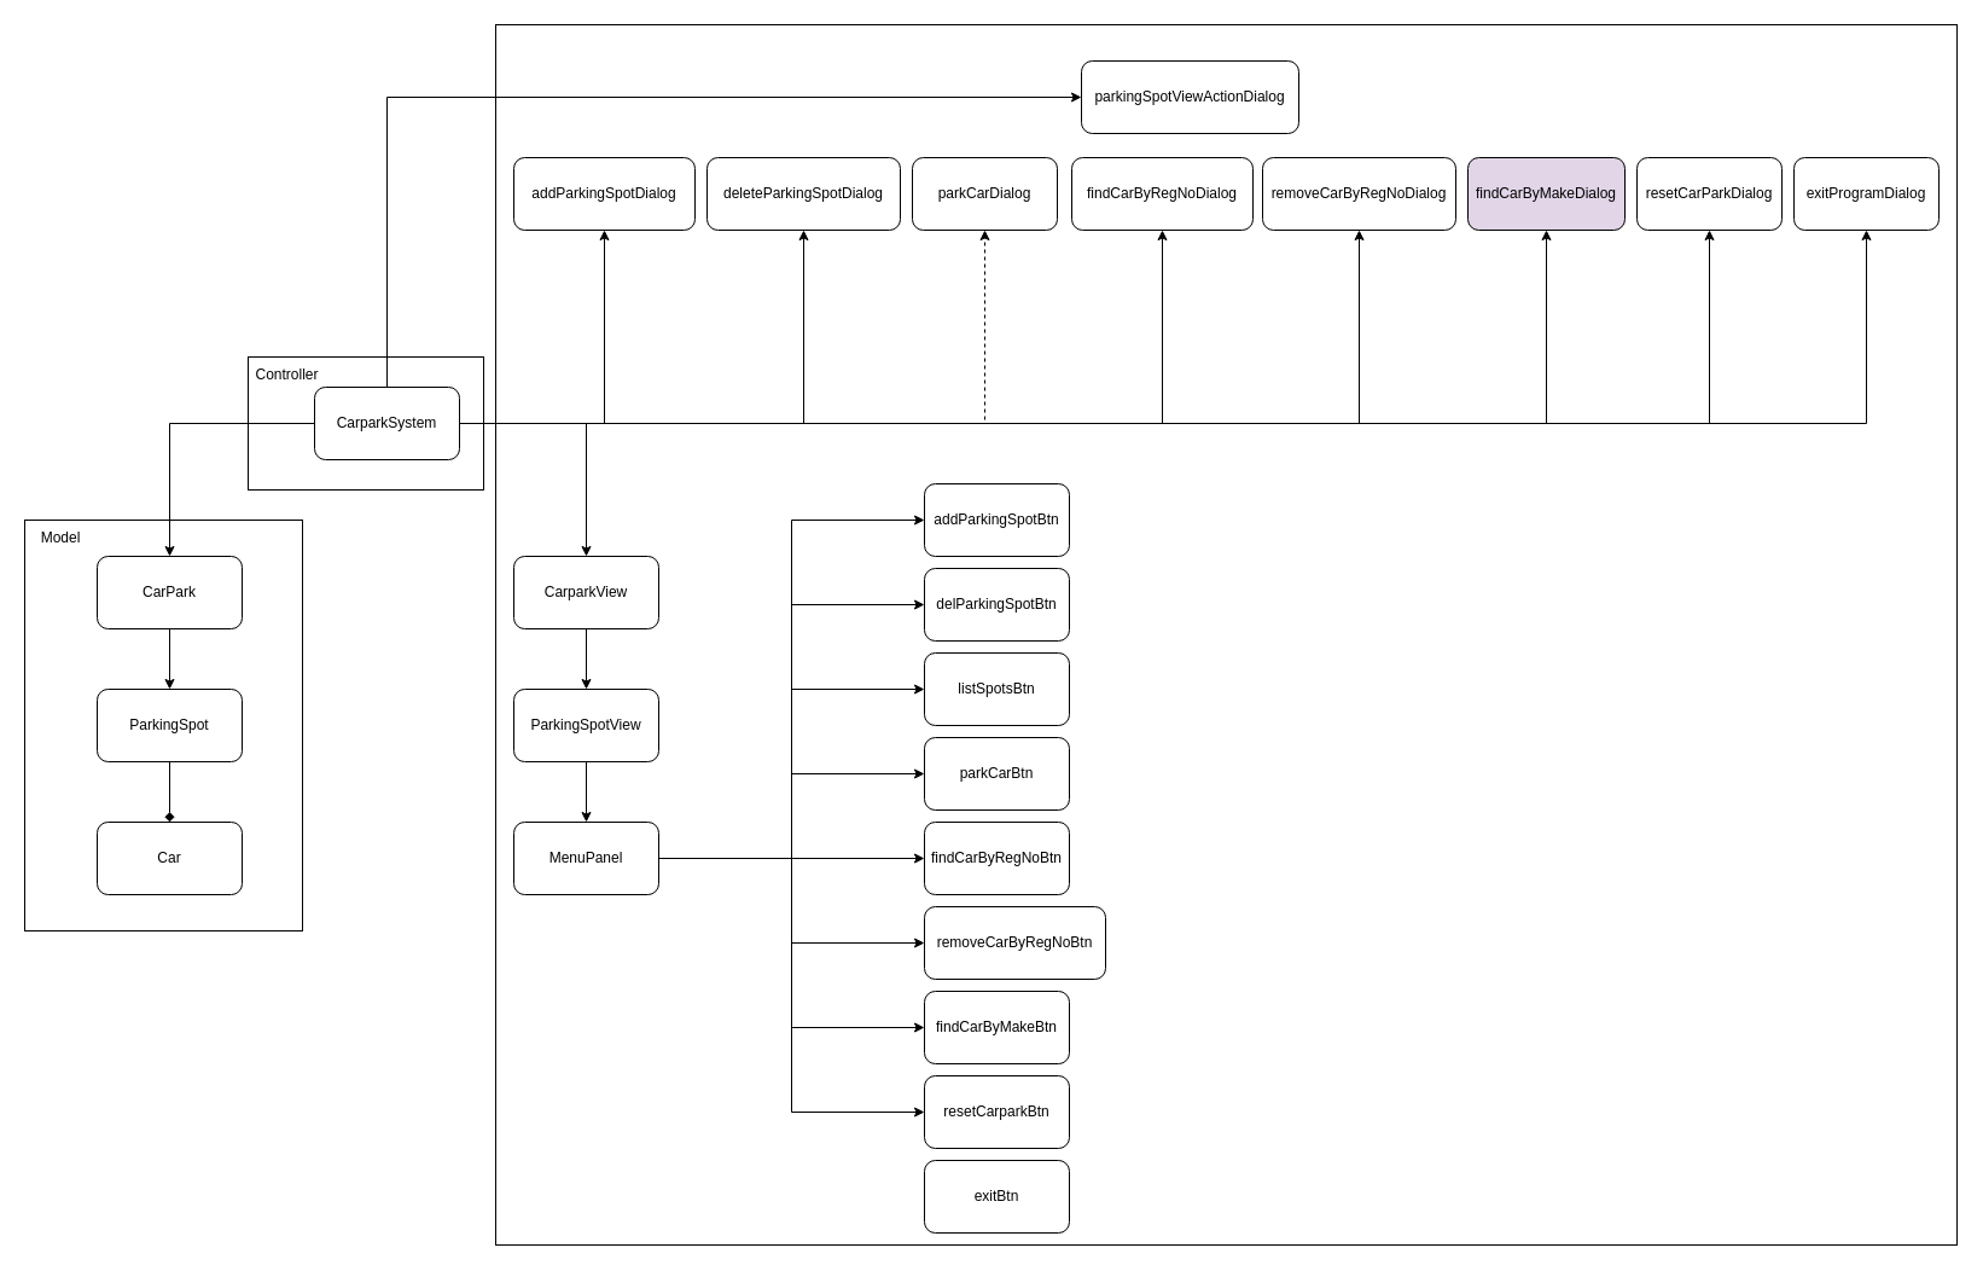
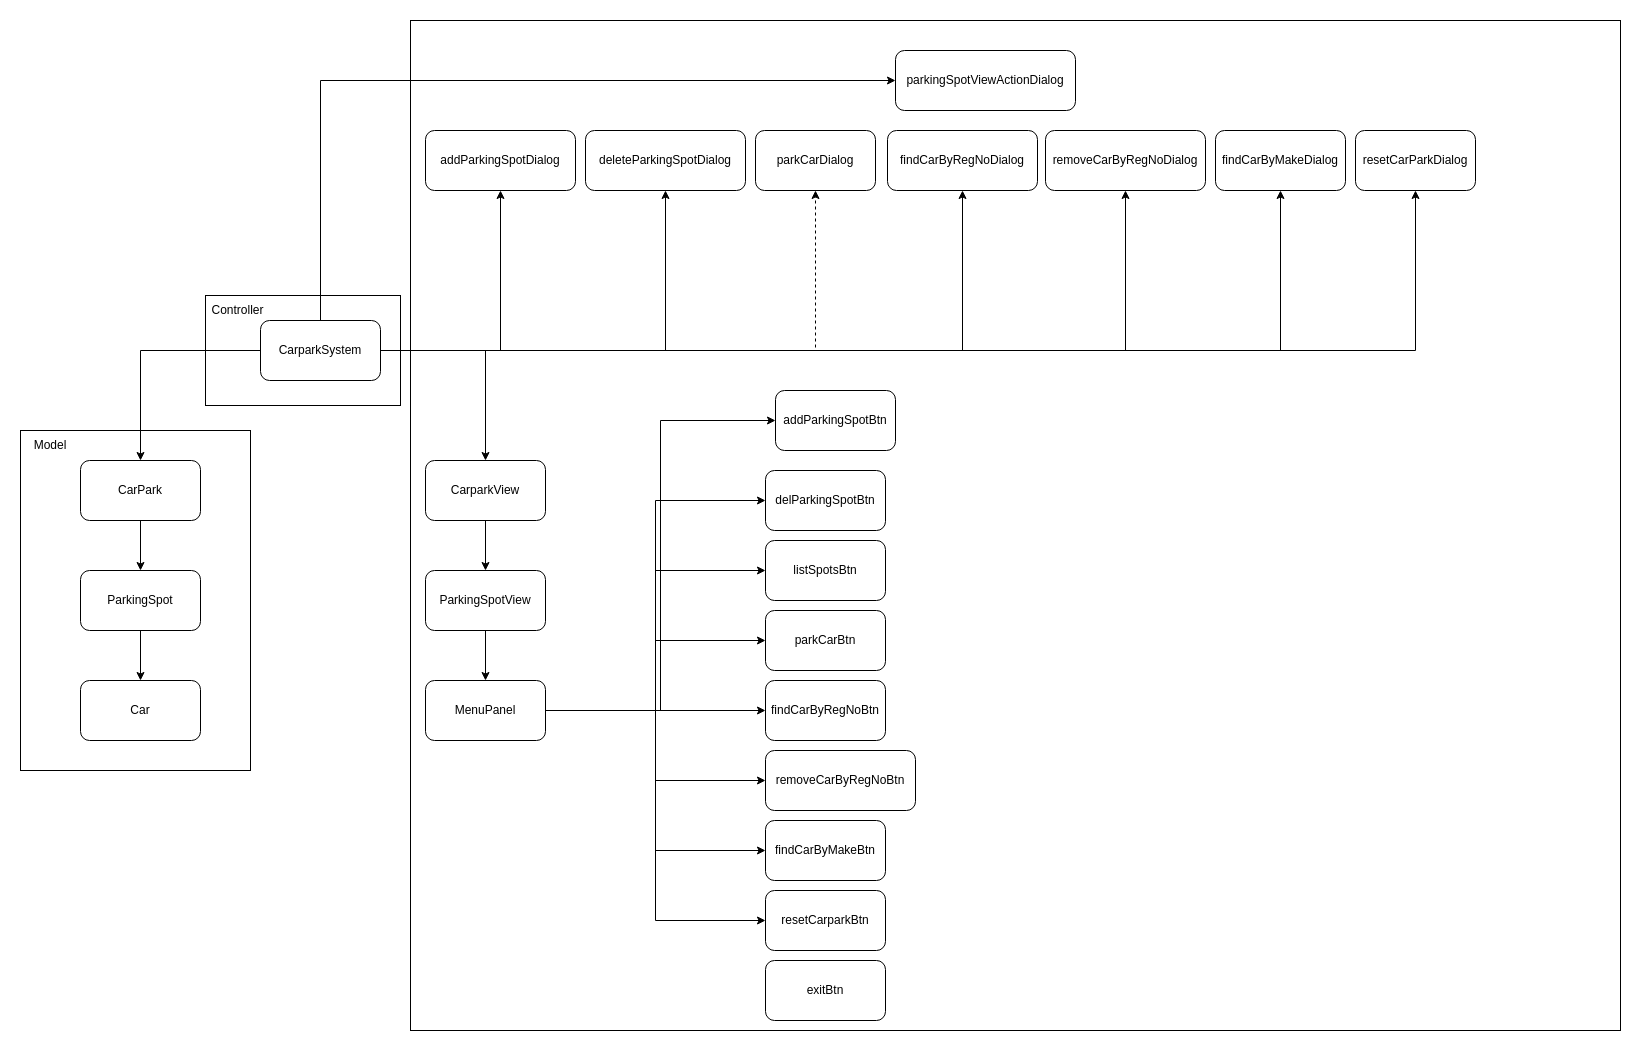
  <mxCell id="0" />
  <mxCell id="1" parent="0" />
  <mxCell id="2" value="" style="rounded=0;whiteSpace=wrap;html=1;" vertex="1" parent="1"><mxGeometry x="410" y="20" width="1210" height="1010" as="geometry" /></mxCell>
  <mxCell id="3" value="" style="rounded=0;whiteSpace=wrap;html=1;" vertex="1" parent="1"><mxGeometry x="205" y="295" width="195" height="110" as="geometry" /></mxCell>
  <mxCell id="4" value="" style="rounded=0;whiteSpace=wrap;html=1;" vertex="1" parent="1"><mxGeometry x="20" y="430" width="230" height="340" as="geometry" /></mxCell>
  <mxCell id="5" style="edgeStyle=orthogonalEdgeStyle;rounded=0;orthogonalLoop=1;jettySize=auto;html=1;entryX=0.5;entryY=0;entryDx=0;entryDy=0;" edge="1" parent="1" source="16" target="18"><mxGeometry relative="1" as="geometry" /></mxCell>
  <mxCell id="6" style="edgeStyle=orthogonalEdgeStyle;rounded=0;orthogonalLoop=1;jettySize=auto;html=1;entryX=0.5;entryY=0;entryDx=0;entryDy=0;" edge="1" parent="1" source="16" target="23"><mxGeometry relative="1" as="geometry" /></mxCell>
  <mxCell id="7" style="edgeStyle=orthogonalEdgeStyle;rounded=0;orthogonalLoop=1;jettySize=auto;html=1;entryX=0.5;entryY=1;entryDx=0;entryDy=0;" edge="1" parent="1" source="16" target="35"><mxGeometry relative="1" as="geometry" /></mxCell>
  <mxCell id="8" style="edgeStyle=orthogonalEdgeStyle;rounded=0;orthogonalLoop=1;jettySize=auto;html=1;entryX=0.5;entryY=1;entryDx=0;entryDy=0;" edge="1" parent="1" source="16" target="36"><mxGeometry relative="1" as="geometry"><Array as="points"><mxPoint x="665" y="350" /></Array></mxGeometry></mxCell>
  <mxCell id="9" style="edgeStyle=orthogonalEdgeStyle;rounded=0;orthogonalLoop=1;jettySize=auto;html=1;entryX=0.5;entryY=1;entryDx=0;entryDy=0;dashed=1;" edge="1" parent="1" source="16" target="37"><mxGeometry relative="1" as="geometry" /></mxCell>
  <mxCell id="10" style="edgeStyle=orthogonalEdgeStyle;rounded=0;orthogonalLoop=1;jettySize=auto;html=1;entryX=0.5;entryY=1;entryDx=0;entryDy=0;" edge="1" parent="1" source="16" target="38"><mxGeometry relative="1" as="geometry" /></mxCell>
  <mxCell id="11" style="edgeStyle=orthogonalEdgeStyle;rounded=0;orthogonalLoop=1;jettySize=auto;html=1;entryX=0.5;entryY=1;entryDx=0;entryDy=0;" edge="1" parent="1" source="16" target="39"><mxGeometry relative="1" as="geometry" /></mxCell>
  <mxCell id="12" style="edgeStyle=orthogonalEdgeStyle;rounded=0;orthogonalLoop=1;jettySize=auto;html=1;entryX=0.5;entryY=1;entryDx=0;entryDy=0;" edge="1" parent="1" source="16" target="40"><mxGeometry relative="1" as="geometry" /></mxCell>
  <mxCell id="13" style="edgeStyle=orthogonalEdgeStyle;rounded=0;orthogonalLoop=1;jettySize=auto;html=1;entryX=0.5;entryY=1;entryDx=0;entryDy=0;" edge="1" parent="1" source="16" target="41"><mxGeometry relative="1" as="geometry" /></mxCell>
- <mxCell id="14" style="edgeStyle=orthogonalEdgeStyle;rounded=0;orthogonalLoop=1;jettySize=auto;html=1;entryX=0.5;entryY=1;entryDx=0;entryDy=0;" edge="1" parent="1" source="16" target="42"><mxGeometry relative="1" as="geometry" /></mxCell>
  <mxCell id="15" style="edgeStyle=orthogonalEdgeStyle;rounded=0;orthogonalLoop=1;jettySize=auto;html=1;entryX=0;entryY=0.5;entryDx=0;entryDy=0;" edge="1" parent="1" source="16" target="43"><mxGeometry relative="1" as="geometry"><Array as="points"><mxPoint x="320" y="80" /></Array></mxGeometry></mxCell>
  <mxCell id="16" value="CarparkSystem" style="rounded=1;whiteSpace=wrap;html=1;" vertex="1" parent="1"><mxGeometry x="260" y="320" width="120" height="60" as="geometry" /></mxCell>
  <mxCell id="17" style="edgeStyle=orthogonalEdgeStyle;rounded=0;orthogonalLoop=1;jettySize=auto;html=1;entryX=0.5;entryY=0;entryDx=0;entryDy=0;" edge="1" parent="1" source="18" target="20"><mxGeometry relative="1" as="geometry" /></mxCell>
  <mxCell id="18" value="CarPark" style="rounded=1;whiteSpace=wrap;html=1;" vertex="1" parent="1"><mxGeometry x="80" y="460" width="120" height="60" as="geometry" /></mxCell>
- <mxCell id="19" style="edgeStyle=orthogonalEdgeStyle;rounded=0;orthogonalLoop=1;jettySize=auto;html=1;entryX=0.5;entryY=0;entryDx=0;entryDy=0;endArrow=diamond;" edge="1" parent="1" source="20" target="21"><mxGeometry relative="1" as="geometry" /></mxCell>
+ <mxCell id="19" style="edgeStyle=orthogonalEdgeStyle;rounded=0;orthogonalLoop=1;jettySize=auto;html=1;entryX=0.5;entryY=0;entryDx=0;entryDy=0;" edge="1" parent="1" source="20" target="21"><mxGeometry relative="1" as="geometry" /></mxCell>
  <mxCell id="20" value="ParkingSpot" style="rounded=1;whiteSpace=wrap;html=1;" vertex="1" parent="1"><mxGeometry x="80" y="570" width="120" height="60" as="geometry" /></mxCell>
  <mxCell id="21" value="Car" style="rounded=1;whiteSpace=wrap;html=1;" vertex="1" parent="1"><mxGeometry x="80" y="680" width="120" height="60" as="geometry" /></mxCell>
  <mxCell id="22" style="edgeStyle=orthogonalEdgeStyle;rounded=0;orthogonalLoop=1;jettySize=auto;html=1;entryX=0.5;entryY=0;entryDx=0;entryDy=0;" edge="1" parent="1" source="23" target="25"><mxGeometry relative="1" as="geometry" /></mxCell>
  <mxCell id="23" value="CarparkView" style="rounded=1;whiteSpace=wrap;html=1;" vertex="1" parent="1"><mxGeometry x="425" y="460" width="120" height="60" as="geometry" /></mxCell>
  <mxCell id="24" style="edgeStyle=orthogonalEdgeStyle;rounded=0;orthogonalLoop=1;jettySize=auto;html=1;entryX=0.5;entryY=0;entryDx=0;entryDy=0;" edge="1" parent="1" source="25" target="34"><mxGeometry relative="1" as="geometry" /></mxCell>
  <mxCell id="25" value="ParkingSpotView" style="rounded=1;whiteSpace=wrap;html=1;" vertex="1" parent="1"><mxGeometry x="425" y="570" width="120" height="60" as="geometry" /></mxCell>
  <mxCell id="26" style="edgeStyle=orthogonalEdgeStyle;rounded=0;orthogonalLoop=1;jettySize=auto;html=1;entryX=0;entryY=0.5;entryDx=0;entryDy=0;" edge="1" parent="1" source="34" target="44"><mxGeometry relative="1" as="geometry" /></mxCell>
  <mxCell id="27" style="edgeStyle=orthogonalEdgeStyle;rounded=0;orthogonalLoop=1;jettySize=auto;html=1;entryX=0;entryY=0.5;entryDx=0;entryDy=0;" edge="1" parent="1" source="34" target="45"><mxGeometry relative="1" as="geometry" /></mxCell>
  <mxCell id="28" style="edgeStyle=orthogonalEdgeStyle;rounded=0;orthogonalLoop=1;jettySize=auto;html=1;entryX=0;entryY=0.5;entryDx=0;entryDy=0;" edge="1" parent="1" source="34" target="46"><mxGeometry relative="1" as="geometry" /></mxCell>
  <mxCell id="29" style="edgeStyle=orthogonalEdgeStyle;rounded=0;orthogonalLoop=1;jettySize=auto;html=1;entryX=0;entryY=0.5;entryDx=0;entryDy=0;" edge="1" parent="1" source="34" target="47"><mxGeometry relative="1" as="geometry" /></mxCell>
  <mxCell id="30" style="edgeStyle=orthogonalEdgeStyle;rounded=0;orthogonalLoop=1;jettySize=auto;html=1;entryX=0;entryY=0.5;entryDx=0;entryDy=0;" edge="1" parent="1" source="34" target="48"><mxGeometry relative="1" as="geometry" /></mxCell>
  <mxCell id="31" style="edgeStyle=orthogonalEdgeStyle;rounded=0;orthogonalLoop=1;jettySize=auto;html=1;entryX=0;entryY=0.5;entryDx=0;entryDy=0;" edge="1" parent="1" source="34" target="49"><mxGeometry relative="1" as="geometry" /></mxCell>
  <mxCell id="32" style="edgeStyle=orthogonalEdgeStyle;rounded=0;orthogonalLoop=1;jettySize=auto;html=1;entryX=0;entryY=0.5;entryDx=0;entryDy=0;" edge="1" parent="1" source="34" target="50"><mxGeometry relative="1" as="geometry" /></mxCell>
  <mxCell id="33" style="edgeStyle=orthogonalEdgeStyle;rounded=0;orthogonalLoop=1;jettySize=auto;html=1;entryX=0;entryY=0.5;entryDx=0;entryDy=0;" edge="1" parent="1" source="34" target="51"><mxGeometry relative="1" as="geometry" /></mxCell>
  <mxCell id="34" value="MenuPanel" style="rounded=1;whiteSpace=wrap;html=1;" vertex="1" parent="1"><mxGeometry x="425" y="680" width="120" height="60" as="geometry" /></mxCell>
  <mxCell id="35" value="addParkingSpotDialog" style="rounded=1;whiteSpace=wrap;html=1;" vertex="1" parent="1"><mxGeometry x="425" y="130" width="150" height="60" as="geometry" /></mxCell>
  <mxCell id="36" value="deleteParkingSpotDialog" style="rounded=1;whiteSpace=wrap;html=1;" vertex="1" parent="1"><mxGeometry x="585" y="130" width="160" height="60" as="geometry" /></mxCell>
  <mxCell id="37" value="parkCarDialog" style="rounded=1;whiteSpace=wrap;html=1;" vertex="1" parent="1"><mxGeometry x="755" y="130" width="120" height="60" as="geometry" /></mxCell>
  <mxCell id="38" value="findCarByRegNoDialog" style="rounded=1;whiteSpace=wrap;html=1;" vertex="1" parent="1"><mxGeometry x="887" y="130" width="150" height="60" as="geometry" /></mxCell>
  <mxCell id="39" value="removeCarByRegNoDialog" style="rounded=1;whiteSpace=wrap;html=1;" vertex="1" parent="1"><mxGeometry x="1045" y="130" width="160" height="60" as="geometry" /></mxCell>
- <mxCell id="40" value="findCarByMakeDialog" style="rounded=1;whiteSpace=wrap;html=1;fillColor=#e1d5e7;" vertex="1" parent="1"><mxGeometry x="1215" y="130" width="130" height="60" as="geometry" /></mxCell>
+ <mxCell id="40" value="findCarByMakeDialog" style="rounded=1;whiteSpace=wrap;html=1;" vertex="1" parent="1"><mxGeometry x="1215" y="130" width="130" height="60" as="geometry" /></mxCell>
  <mxCell id="41" value="resetCarParkDialog" style="rounded=1;whiteSpace=wrap;html=1;" vertex="1" parent="1"><mxGeometry x="1355" y="130" width="120" height="60" as="geometry" /></mxCell>
- <mxCell id="42" value="exitProgramDialog" style="rounded=1;whiteSpace=wrap;html=1;" vertex="1" parent="1"><mxGeometry x="1485" y="130" width="120" height="60" as="geometry" /></mxCell>
  <mxCell id="43" value="parkingSpotViewActionDialog" style="rounded=1;whiteSpace=wrap;html=1;" vertex="1" parent="1"><mxGeometry x="895" y="50" width="180" height="60" as="geometry" /></mxCell>
- <mxCell id="44" value="addParkingSpotBtn" style="rounded=1;whiteSpace=wrap;html=1;" vertex="1" parent="1"><mxGeometry x="765" y="400" width="120" height="60" as="geometry" /></mxCell>
+ <mxCell id="44" value="addParkingSpotBtn" style="rounded=1;whiteSpace=wrap;html=1;" vertex="1" parent="1"><mxGeometry x="775" y="390" width="120" height="60" as="geometry" /></mxCell>
  <mxCell id="45" value="delParkingSpotBtn" style="rounded=1;whiteSpace=wrap;html=1;" vertex="1" parent="1"><mxGeometry x="765" y="470" width="120" height="60" as="geometry" /></mxCell>
  <mxCell id="46" value="listSpotsBtn" style="rounded=1;whiteSpace=wrap;html=1;" vertex="1" parent="1"><mxGeometry x="765" y="540" width="120" height="60" as="geometry" /></mxCell>
  <mxCell id="47" value="parkCarBtn" style="rounded=1;whiteSpace=wrap;html=1;" vertex="1" parent="1"><mxGeometry x="765" y="610" width="120" height="60" as="geometry" /></mxCell>
  <mxCell id="48" value="findCarByRegNoBtn" style="rounded=1;whiteSpace=wrap;html=1;" vertex="1" parent="1"><mxGeometry x="765" y="680" width="120" height="60" as="geometry" /></mxCell>
  <mxCell id="49" value="removeCarByRegNoBtn" style="rounded=1;whiteSpace=wrap;html=1;" vertex="1" parent="1"><mxGeometry x="765" y="750" width="150" height="60" as="geometry" /></mxCell>
  <mxCell id="50" value="findCarByMakeBtn" style="rounded=1;whiteSpace=wrap;html=1;" vertex="1" parent="1"><mxGeometry x="765" y="820" width="120" height="60" as="geometry" /></mxCell>
  <mxCell id="51" value="resetCarparkBtn" style="rounded=1;whiteSpace=wrap;html=1;" vertex="1" parent="1"><mxGeometry x="765" y="890" width="120" height="60" as="geometry" /></mxCell>
  <mxCell id="52" value="exitBtn" style="rounded=1;whiteSpace=wrap;html=1;" vertex="1" parent="1"><mxGeometry x="765" y="960" width="120" height="60" as="geometry" /></mxCell>
  <mxCell id="53" value="Model" style="text;html=1;align=center;verticalAlign=middle;whiteSpace=wrap;rounded=0;" vertex="1" parent="1"><mxGeometry x="20" y="430" width="60" height="30" as="geometry" /></mxCell>
  <mxCell id="54" value="Controller" style="text;html=1;align=center;verticalAlign=middle;whiteSpace=wrap;rounded=0;" vertex="1" parent="1"><mxGeometry x="205" y="295" width="65" height="30" as="geometry" /></mxCell>
